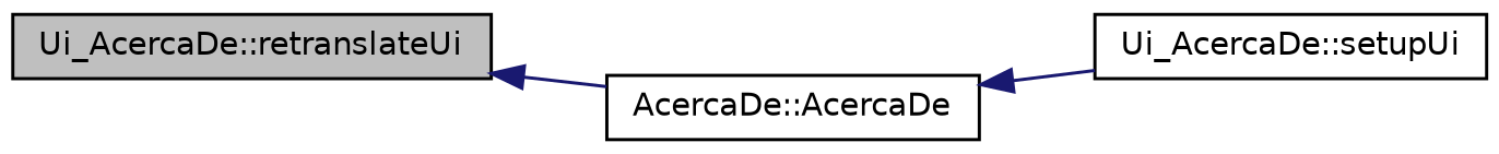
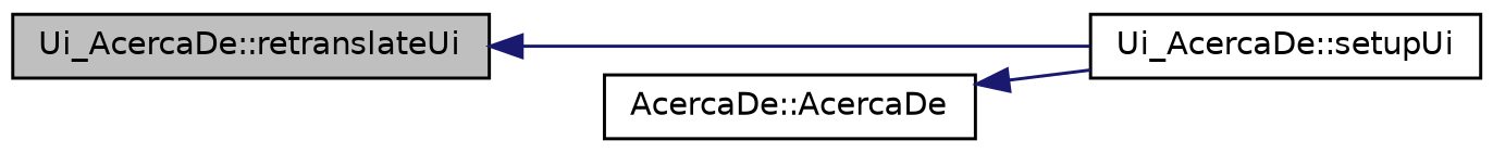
  digraph {
    rankdir=LR
    node [color=black fillcolor=white fontname=Helvetica fontsize=10 shape=record style=filled]
    edge [color=midnightblue dir=back fontname=Helvetica fontsize=10 labelfontname=Helvetica labelfontsize=10 style=solid]
    n1 [fillcolor=grey75 fontcolor=black height=0.2 label="Ui_AcercaDe::retranslateUi" width=0.4]
    n2 [height=0.2 label="Ui_AcercaDe::setupUi" width=0.4]
    n3 [height=0.2 label="AcercaDe::AcercaDe" width=0.4]
-   n1 -> n3
+   n1 -> n2
    n3 -> n2
  }
